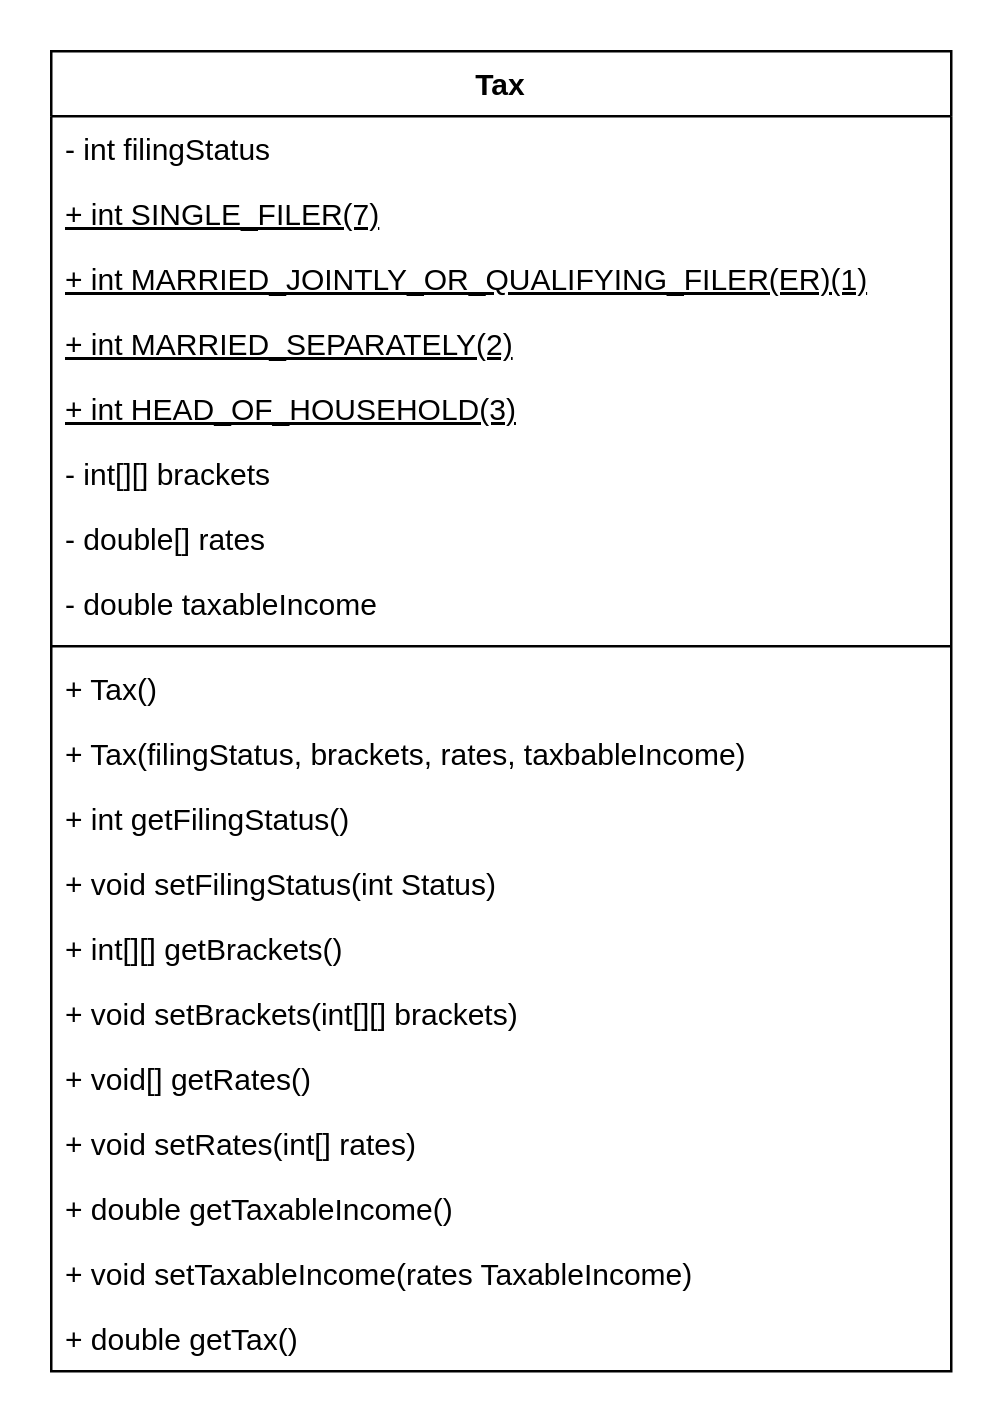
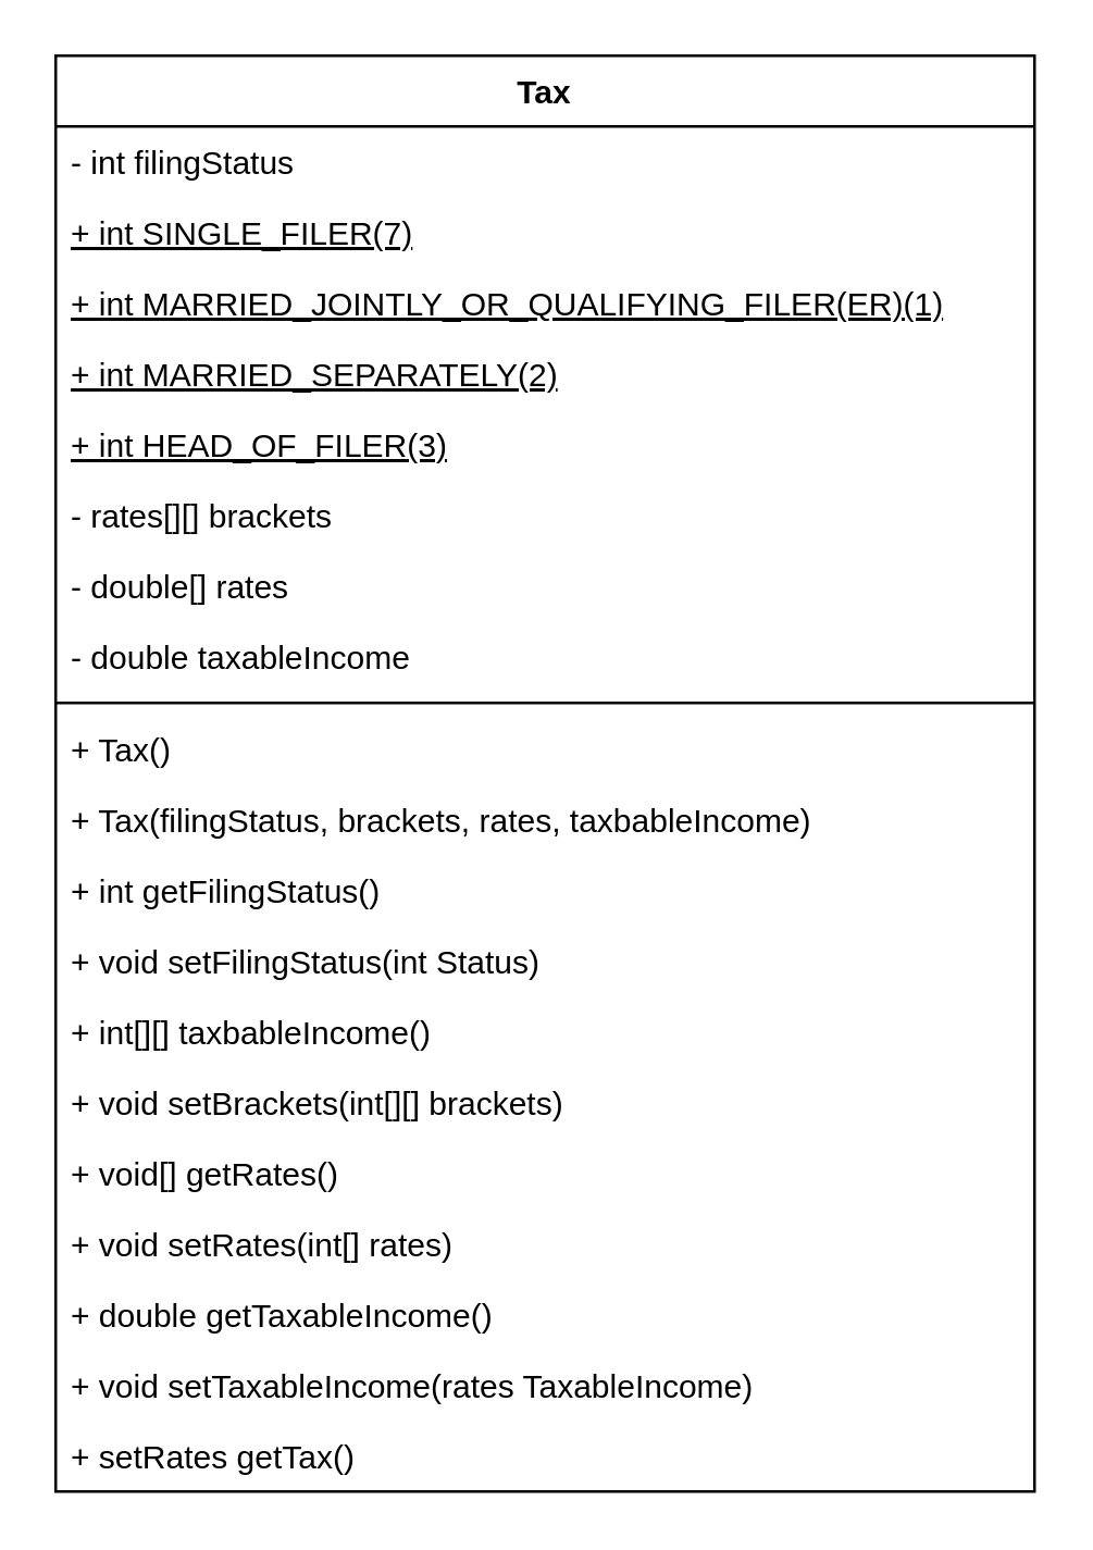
  <mxCell id="0" />
  <mxCell id="1" parent="0" />
  <mxCell id="2" value="Tax" style="swimlane;fontStyle=1;align=center;verticalAlign=top;childLayout=stackLayout;horizontal=1;startSize=26;horizontalStack=0;resizeParent=1;resizeParentMax=0;resizeLast=0;collapsible=1;marginBottom=0;" parent="1" vertex="1"><mxGeometry x="20" y="20" width="360" height="528" as="geometry" /></mxCell>
  <mxCell id="3" value="- int filingStatus&#10;" style="text;strokeColor=none;fillColor=none;align=left;verticalAlign=top;spacingLeft=4;spacingRight=4;overflow=hidden;rotatable=0;points=[[0,0.5],[1,0.5]];portConstraint=eastwest;" parent="2" vertex="1"><mxGeometry y="26" width="360" height="26" as="geometry" /></mxCell>
  <mxCell id="4" value="+ int SINGLE_FILER(7)" style="text;strokeColor=none;fillColor=none;align=left;verticalAlign=top;spacingLeft=4;spacingRight=4;overflow=hidden;rotatable=0;points=[[0,0.5],[1,0.5]];portConstraint=eastwest;fontStyle=4" parent="2" vertex="1"><mxGeometry y="52" width="360" height="26" as="geometry" /></mxCell>
  <mxCell id="5" value="+ int MARRIED_JOINTLY_OR_QUALIFYING_FILER(ER)(1)&#10;" style="text;strokeColor=none;fillColor=none;align=left;verticalAlign=top;spacingLeft=4;spacingRight=4;overflow=hidden;rotatable=0;points=[[0,0.5],[1,0.5]];portConstraint=eastwest;fontStyle=4" parent="2" vertex="1"><mxGeometry y="78" width="360" height="26" as="geometry" /></mxCell>
  <mxCell id="6" value="+ int MARRIED_SEPARATELY(2)" style="text;strokeColor=none;fillColor=none;align=left;verticalAlign=top;spacingLeft=4;spacingRight=4;overflow=hidden;rotatable=0;points=[[0,0.5],[1,0.5]];portConstraint=eastwest;fontStyle=4" parent="2" vertex="1"><mxGeometry y="104" width="360" height="26" as="geometry" /></mxCell>
- <mxCell id="7" value="+ int HEAD_OF_HOUSEHOLD(3)" style="text;strokeColor=none;fillColor=none;align=left;verticalAlign=top;spacingLeft=4;spacingRight=4;overflow=hidden;rotatable=0;points=[[0,0.5],[1,0.5]];portConstraint=eastwest;fontStyle=4" parent="2" vertex="1"><mxGeometry y="130" width="360" height="26" as="geometry" /></mxCell>
- <mxCell id="8" value="- int[][] brackets" style="text;strokeColor=none;fillColor=none;align=left;verticalAlign=top;spacingLeft=4;spacingRight=4;overflow=hidden;rotatable=0;points=[[0,0.5],[1,0.5]];portConstraint=eastwest;" parent="2" vertex="1"><mxGeometry y="156" width="360" height="26" as="geometry" /></mxCell>
+ <mxCell id="7" value="+ int HEAD_OF_FILER(3)" style="text;strokeColor=none;fillColor=none;align=left;verticalAlign=top;spacingLeft=4;spacingRight=4;overflow=hidden;rotatable=0;points=[[0,0.5],[1,0.5]];portConstraint=eastwest;fontStyle=4" parent="2" vertex="1"><mxGeometry y="130" width="360" height="26" as="geometry" /></mxCell>
+ <mxCell id="8" value="- rates[][] brackets" style="text;strokeColor=none;fillColor=none;align=left;verticalAlign=top;spacingLeft=4;spacingRight=4;overflow=hidden;rotatable=0;points=[[0,0.5],[1,0.5]];portConstraint=eastwest;" parent="2" vertex="1"><mxGeometry y="156" width="360" height="26" as="geometry" /></mxCell>
  <mxCell id="9" value="- double[] rates" style="text;strokeColor=none;fillColor=none;align=left;verticalAlign=top;spacingLeft=4;spacingRight=4;overflow=hidden;rotatable=0;points=[[0,0.5],[1,0.5]];portConstraint=eastwest;" parent="2" vertex="1"><mxGeometry y="182" width="360" height="26" as="geometry" /></mxCell>
  <mxCell id="10" value="- double taxableIncome" style="text;strokeColor=none;fillColor=none;align=left;verticalAlign=top;spacingLeft=4;spacingRight=4;overflow=hidden;rotatable=0;points=[[0,0.5],[1,0.5]];portConstraint=eastwest;" parent="2" vertex="1"><mxGeometry y="208" width="360" height="26" as="geometry" /></mxCell>
  <mxCell id="11" value="" style="line;strokeWidth=1;fillColor=none;align=left;verticalAlign=middle;spacingTop=-1;spacingLeft=3;spacingRight=3;rotatable=0;labelPosition=right;points=[];portConstraint=eastwest;" parent="2" vertex="1"><mxGeometry y="234" width="360" height="8" as="geometry" /></mxCell>
  <mxCell id="12" value="+ Tax()" style="text;strokeColor=none;fillColor=none;align=left;verticalAlign=top;spacingLeft=4;spacingRight=4;overflow=hidden;rotatable=0;points=[[0,0.5],[1,0.5]];portConstraint=eastwest;" vertex="1" parent="2"><mxGeometry y="242" width="360" height="26" as="geometry" /></mxCell>
  <mxCell id="13" value="+ Tax(filingStatus, brackets, rates, taxbableIncome)" style="text;strokeColor=none;fillColor=none;align=left;verticalAlign=top;spacingLeft=4;spacingRight=4;overflow=hidden;rotatable=0;points=[[0,0.5],[1,0.5]];portConstraint=eastwest;" parent="2" vertex="1"><mxGeometry y="268" width="360" height="26" as="geometry" /></mxCell>
  <mxCell id="14" value="+ int getFilingStatus()" style="text;strokeColor=none;fillColor=none;align=left;verticalAlign=top;spacingLeft=4;spacingRight=4;overflow=hidden;rotatable=0;points=[[0,0.5],[1,0.5]];portConstraint=eastwest;" parent="2" vertex="1"><mxGeometry y="294" width="360" height="26" as="geometry" /></mxCell>
  <mxCell id="15" value="+ void setFilingStatus(int Status)" style="text;strokeColor=none;fillColor=none;align=left;verticalAlign=top;spacingLeft=4;spacingRight=4;overflow=hidden;rotatable=0;points=[[0,0.5],[1,0.5]];portConstraint=eastwest;" vertex="1" parent="2"><mxGeometry y="320" width="360" height="26" as="geometry" /></mxCell>
- <mxCell id="16" value="+ int[][] getBrackets()" style="text;strokeColor=none;fillColor=none;align=left;verticalAlign=top;spacingLeft=4;spacingRight=4;overflow=hidden;rotatable=0;points=[[0,0.5],[1,0.5]];portConstraint=eastwest;" parent="2" vertex="1"><mxGeometry y="346" width="360" height="26" as="geometry" /></mxCell>
+ <mxCell id="16" value="+ int[][] taxbableIncome()" style="text;strokeColor=none;fillColor=none;align=left;verticalAlign=top;spacingLeft=4;spacingRight=4;overflow=hidden;rotatable=0;points=[[0,0.5],[1,0.5]];portConstraint=eastwest;" parent="2" vertex="1"><mxGeometry y="346" width="360" height="26" as="geometry" /></mxCell>
  <mxCell id="17" value="+ void setBrackets(int[][] brackets)" style="text;strokeColor=none;fillColor=none;align=left;verticalAlign=top;spacingLeft=4;spacingRight=4;overflow=hidden;rotatable=0;points=[[0,0.5],[1,0.5]];portConstraint=eastwest;" vertex="1" parent="2"><mxGeometry y="372" width="360" height="26" as="geometry" /></mxCell>
  <mxCell id="18" value="+ void[] getRates()" style="text;strokeColor=none;fillColor=none;align=left;verticalAlign=top;spacingLeft=4;spacingRight=4;overflow=hidden;rotatable=0;points=[[0,0.5],[1,0.5]];portConstraint=eastwest;" parent="2" vertex="1"><mxGeometry y="398" width="360" height="26" as="geometry" /></mxCell>
  <mxCell id="19" value="+ void setRates(int[] rates)" style="text;strokeColor=none;fillColor=none;align=left;verticalAlign=top;spacingLeft=4;spacingRight=4;overflow=hidden;rotatable=0;points=[[0,0.5],[1,0.5]];portConstraint=eastwest;" vertex="1" parent="2"><mxGeometry y="424" width="360" height="26" as="geometry" /></mxCell>
  <mxCell id="20" value="+ double getTaxableIncome()" style="text;strokeColor=none;fillColor=none;align=left;verticalAlign=top;spacingLeft=4;spacingRight=4;overflow=hidden;rotatable=0;points=[[0,0.5],[1,0.5]];portConstraint=eastwest;" parent="2" vertex="1"><mxGeometry y="450" width="360" height="26" as="geometry" /></mxCell>
  <mxCell id="21" value="+ void setTaxableIncome(rates TaxableIncome)" style="text;strokeColor=none;fillColor=none;align=left;verticalAlign=top;spacingLeft=4;spacingRight=4;overflow=hidden;rotatable=0;points=[[0,0.5],[1,0.5]];portConstraint=eastwest;" vertex="1" parent="2"><mxGeometry y="476" width="360" height="26" as="geometry" /></mxCell>
- <mxCell id="22" value="+ double getTax()" style="text;strokeColor=none;fillColor=none;align=left;verticalAlign=top;spacingLeft=4;spacingRight=4;overflow=hidden;rotatable=0;points=[[0,0.5],[1,0.5]];portConstraint=eastwest;" parent="2" vertex="1"><mxGeometry y="502" width="360" height="26" as="geometry" /></mxCell>
+ <mxCell id="22" value="+ setRates getTax()" style="text;strokeColor=none;fillColor=none;align=left;verticalAlign=top;spacingLeft=4;spacingRight=4;overflow=hidden;rotatable=0;points=[[0,0.5],[1,0.5]];portConstraint=eastwest;" parent="2" vertex="1"><mxGeometry y="502" width="360" height="26" as="geometry" /></mxCell>
